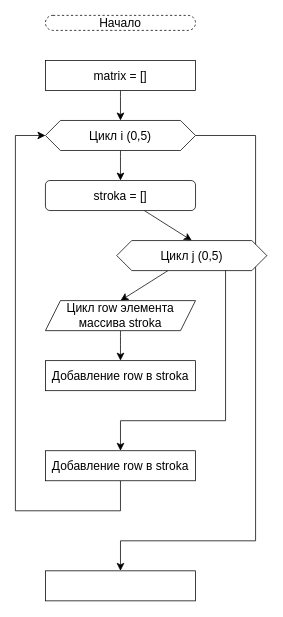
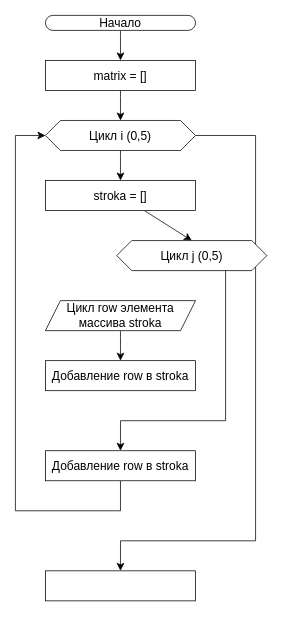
  <mxCell id="0" />
  <mxCell id="1" parent="0" />
- <mxCell id="3" value="Начало" style="rounded=1;whiteSpace=wrap;html=1;fontSize=16;arcSize=50;dashed=1;" vertex="1" parent="1"><mxGeometry x="60" y="20" width="200" height="20" as="geometry" /></mxCell>
+ <mxCell id="2" style="edgeStyle=none;curved=1;rounded=0;orthogonalLoop=1;jettySize=auto;html=1;entryX=0.5;entryY=0;entryDx=0;entryDy=0;fontSize=12;startSize=8;endSize=8;" edge="1" parent="1" source="3" target="17"><mxGeometry relative="1" as="geometry" /></mxCell>
+ <mxCell id="3" value="Начало" style="rounded=1;whiteSpace=wrap;html=1;fontSize=16;arcSize=50;" vertex="1" parent="1"><mxGeometry x="60" y="20" width="200" height="20" as="geometry" /></mxCell>
  <mxCell id="4" style="edgeStyle=none;curved=1;rounded=0;orthogonalLoop=1;jettySize=auto;html=1;fontSize=12;startSize=8;endSize=8;" edge="1" parent="1" source="6" target="8"><mxGeometry relative="1" as="geometry" /></mxCell>
  <mxCell id="5" style="edgeStyle=orthogonalEdgeStyle;rounded=0;orthogonalLoop=1;jettySize=auto;html=1;fontSize=12;startSize=8;endSize=8;exitX=1;exitY=0.5;exitDx=0;exitDy=0;" edge="1" parent="1" source="6"><mxGeometry relative="1" as="geometry"><mxPoint x="160" y="760" as="targetPoint" /><Array as="points"><mxPoint x="340" y="180" /><mxPoint x="340" y="720" /><mxPoint x="160" y="720" /></Array></mxGeometry></mxCell>
  <mxCell id="6" value="Цикл i (0,5)" style="shape=hexagon;perimeter=hexagonPerimeter2;whiteSpace=wrap;html=1;fixedSize=1;fontSize=16;" vertex="1" parent="1"><mxGeometry x="60" y="160" width="200" height="40" as="geometry" /></mxCell>
  <mxCell id="7" style="edgeStyle=none;curved=1;rounded=0;orthogonalLoop=1;jettySize=auto;html=1;entryX=0.5;entryY=0;entryDx=0;entryDy=0;fontSize=12;startSize=8;endSize=8;" edge="1" parent="1" source="8" target="11"><mxGeometry relative="1" as="geometry" /></mxCell>
- <mxCell id="8" value="stroka = []" style="whiteSpace=wrap;html=1;fontSize=16;rounded=1;" vertex="1" parent="1"><mxGeometry x="60" y="240" width="200" height="40" as="geometry" /></mxCell>
- <mxCell id="9" style="edgeStyle=none;curved=1;rounded=0;orthogonalLoop=1;jettySize=auto;html=1;entryX=0.5;entryY=0;entryDx=0;entryDy=0;fontSize=12;startSize=8;endSize=8;" edge="1" parent="1" source="11" target="13"><mxGeometry relative="1" as="geometry" /></mxCell>
+ <mxCell id="8" value="stroka = []" style="rounded=0;whiteSpace=wrap;html=1;fontSize=16;" vertex="1" parent="1"><mxGeometry x="60" y="240" width="200" height="40" as="geometry" /></mxCell>
  <mxCell id="10" style="edgeStyle=orthogonalEdgeStyle;rounded=0;orthogonalLoop=1;jettySize=auto;html=1;entryX=0.5;entryY=0;entryDx=0;entryDy=0;fontSize=12;startSize=8;endSize=8;exitX=1;exitY=0.5;exitDx=0;exitDy=0;" edge="1" parent="1" source="11" target="19"><mxGeometry relative="1" as="geometry"><Array as="points"><mxPoint x="300" y="340" /><mxPoint x="300" y="560" /><mxPoint x="160" y="560" /></Array></mxGeometry></mxCell>
  <mxCell id="11" value="Цикл j (0,5)" style="shape=hexagon;perimeter=hexagonPerimeter2;whiteSpace=wrap;html=1;fixedSize=1;fontSize=16;" vertex="1" parent="1"><mxGeometry x="155" y="320" width="200" height="40" as="geometry" /></mxCell>
  <mxCell id="12" style="edgeStyle=none;curved=1;rounded=0;orthogonalLoop=1;jettySize=auto;html=1;entryX=0.5;entryY=0;entryDx=0;entryDy=0;fontSize=12;startSize=8;endSize=8;" edge="1" parent="1" source="13" target="15"><mxGeometry relative="1" as="geometry" /></mxCell>
  <mxCell id="13" value="Цикл row элемента массива stroka" style="shape=parallelogram;perimeter=parallelogramPerimeter;whiteSpace=wrap;html=1;fixedSize=1;fontSize=16;" vertex="1" parent="1"><mxGeometry x="60" y="400" width="200" height="40" as="geometry" /></mxCell>
  <mxCell id="14" style="edgeStyle=orthogonalEdgeStyle;rounded=0;orthogonalLoop=1;jettySize=auto;html=1;entryX=0;entryY=0.5;entryDx=0;entryDy=0;fontSize=12;startSize=8;endSize=8;exitX=0.5;exitY=1;exitDx=0;exitDy=0;strokeColor=none;" edge="1" parent="1" source="15" target="11"><mxGeometry relative="1" as="geometry"><Array as="points"><mxPoint x="160" y="560" /><mxPoint x="20" y="560" /><mxPoint x="20" y="340" /></Array></mxGeometry></mxCell>
  <mxCell id="15" value="Добавление row в stroka" style="rounded=0;whiteSpace=wrap;html=1;fontSize=16;" vertex="1" parent="1"><mxGeometry x="60" y="480" width="200" height="40" as="geometry" /></mxCell>
  <mxCell id="16" style="edgeStyle=none;curved=1;rounded=0;orthogonalLoop=1;jettySize=auto;html=1;entryX=0.5;entryY=0;entryDx=0;entryDy=0;fontSize=12;startSize=8;endSize=8;" edge="1" parent="1" source="17" target="6"><mxGeometry relative="1" as="geometry" /></mxCell>
  <mxCell id="17" value="matrix = []" style="rounded=0;whiteSpace=wrap;html=1;fontSize=16;" vertex="1" parent="1"><mxGeometry x="60" y="80" width="200" height="40" as="geometry" /></mxCell>
  <mxCell id="18" style="edgeStyle=orthogonalEdgeStyle;rounded=0;orthogonalLoop=1;jettySize=auto;html=1;entryX=0;entryY=0.5;entryDx=0;entryDy=0;fontSize=12;startSize=8;endSize=8;exitX=0.5;exitY=1;exitDx=0;exitDy=0;" edge="1" parent="1" source="19" target="6"><mxGeometry relative="1" as="geometry"><Array as="points"><mxPoint x="160" y="680" /><mxPoint x="20" y="680" /><mxPoint x="20" y="180" /></Array></mxGeometry></mxCell>
  <mxCell id="19" value="Добавление row в stroka" style="rounded=0;whiteSpace=wrap;html=1;fontSize=16;" vertex="1" parent="1"><mxGeometry x="60" y="600" width="200" height="40" as="geometry" /></mxCell>
  <mxCell id="20" value="" style="rounded=0;whiteSpace=wrap;html=1;fontSize=16;" vertex="1" parent="1"><mxGeometry x="60" y="760" width="200" height="40" as="geometry" /></mxCell>
